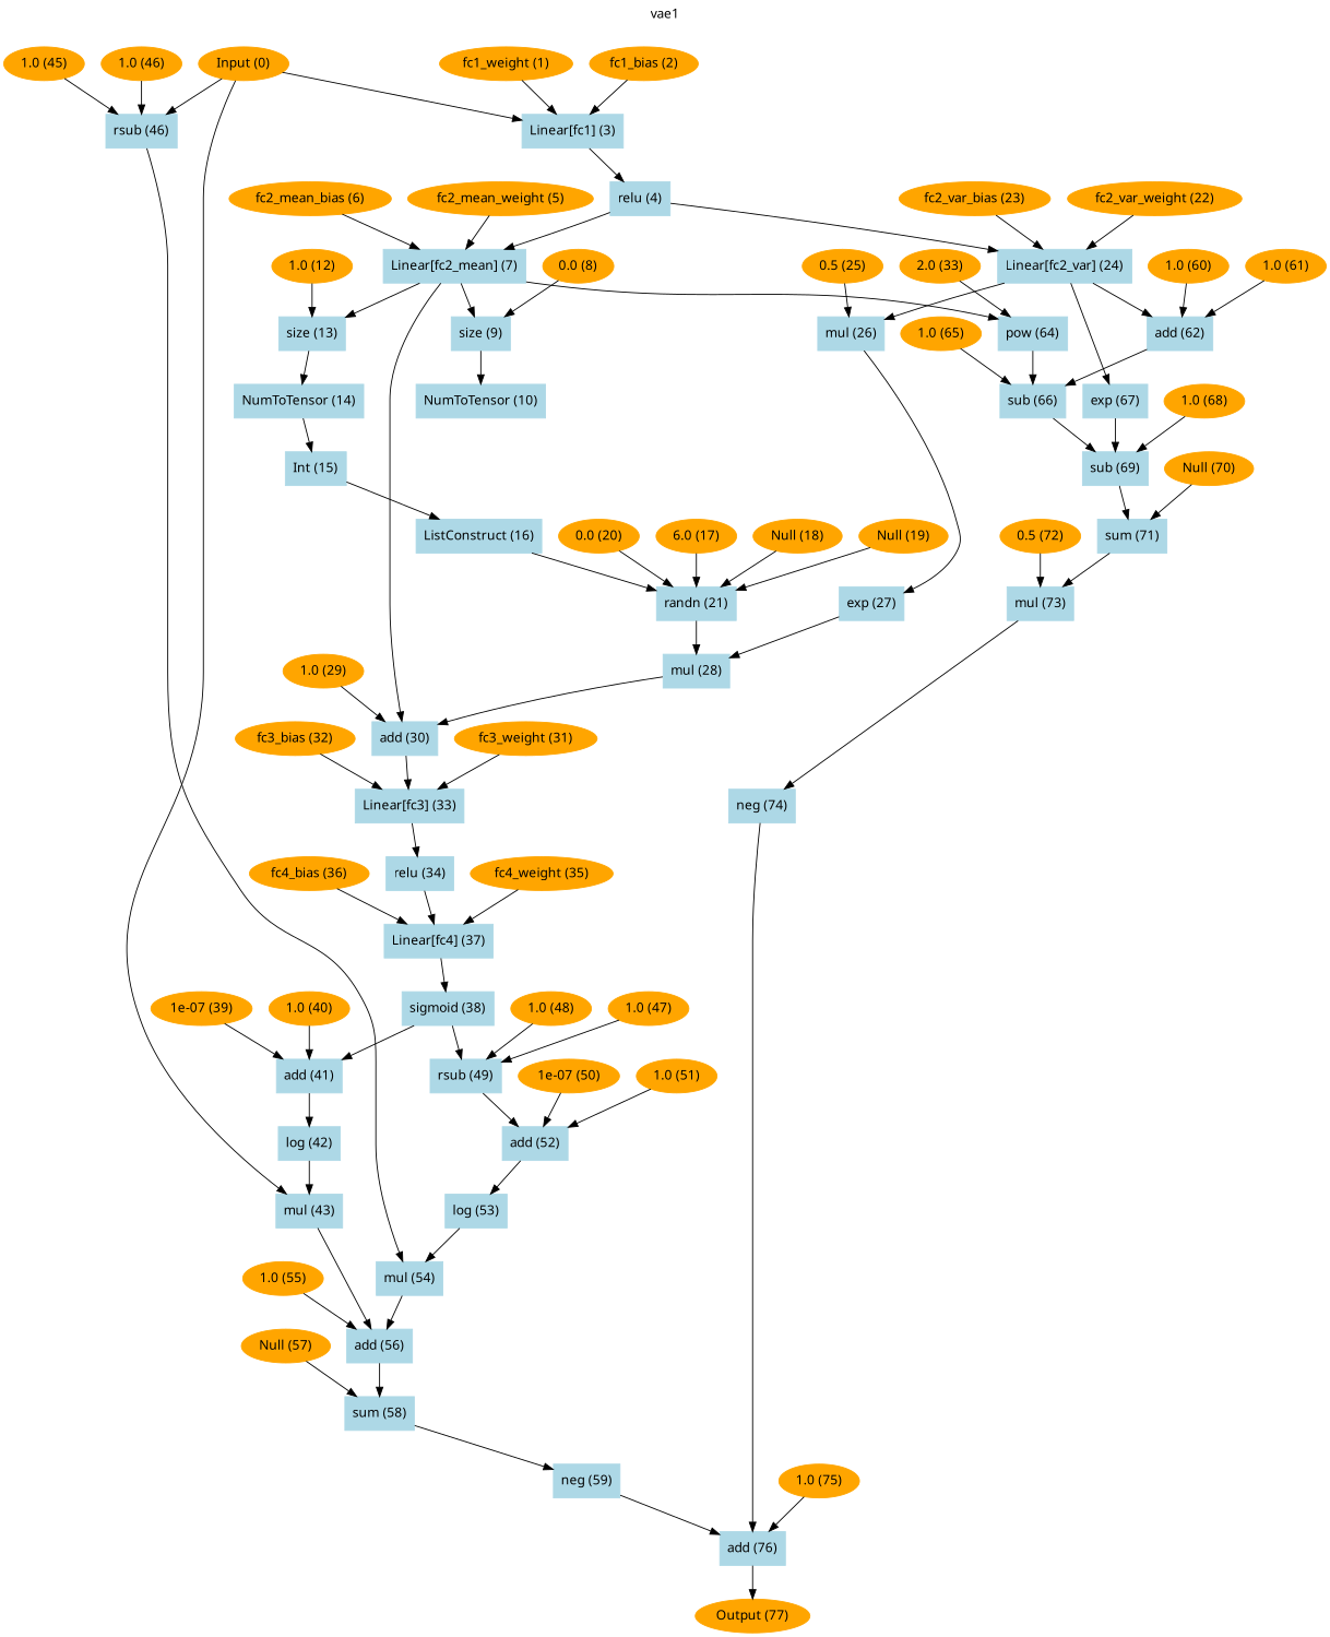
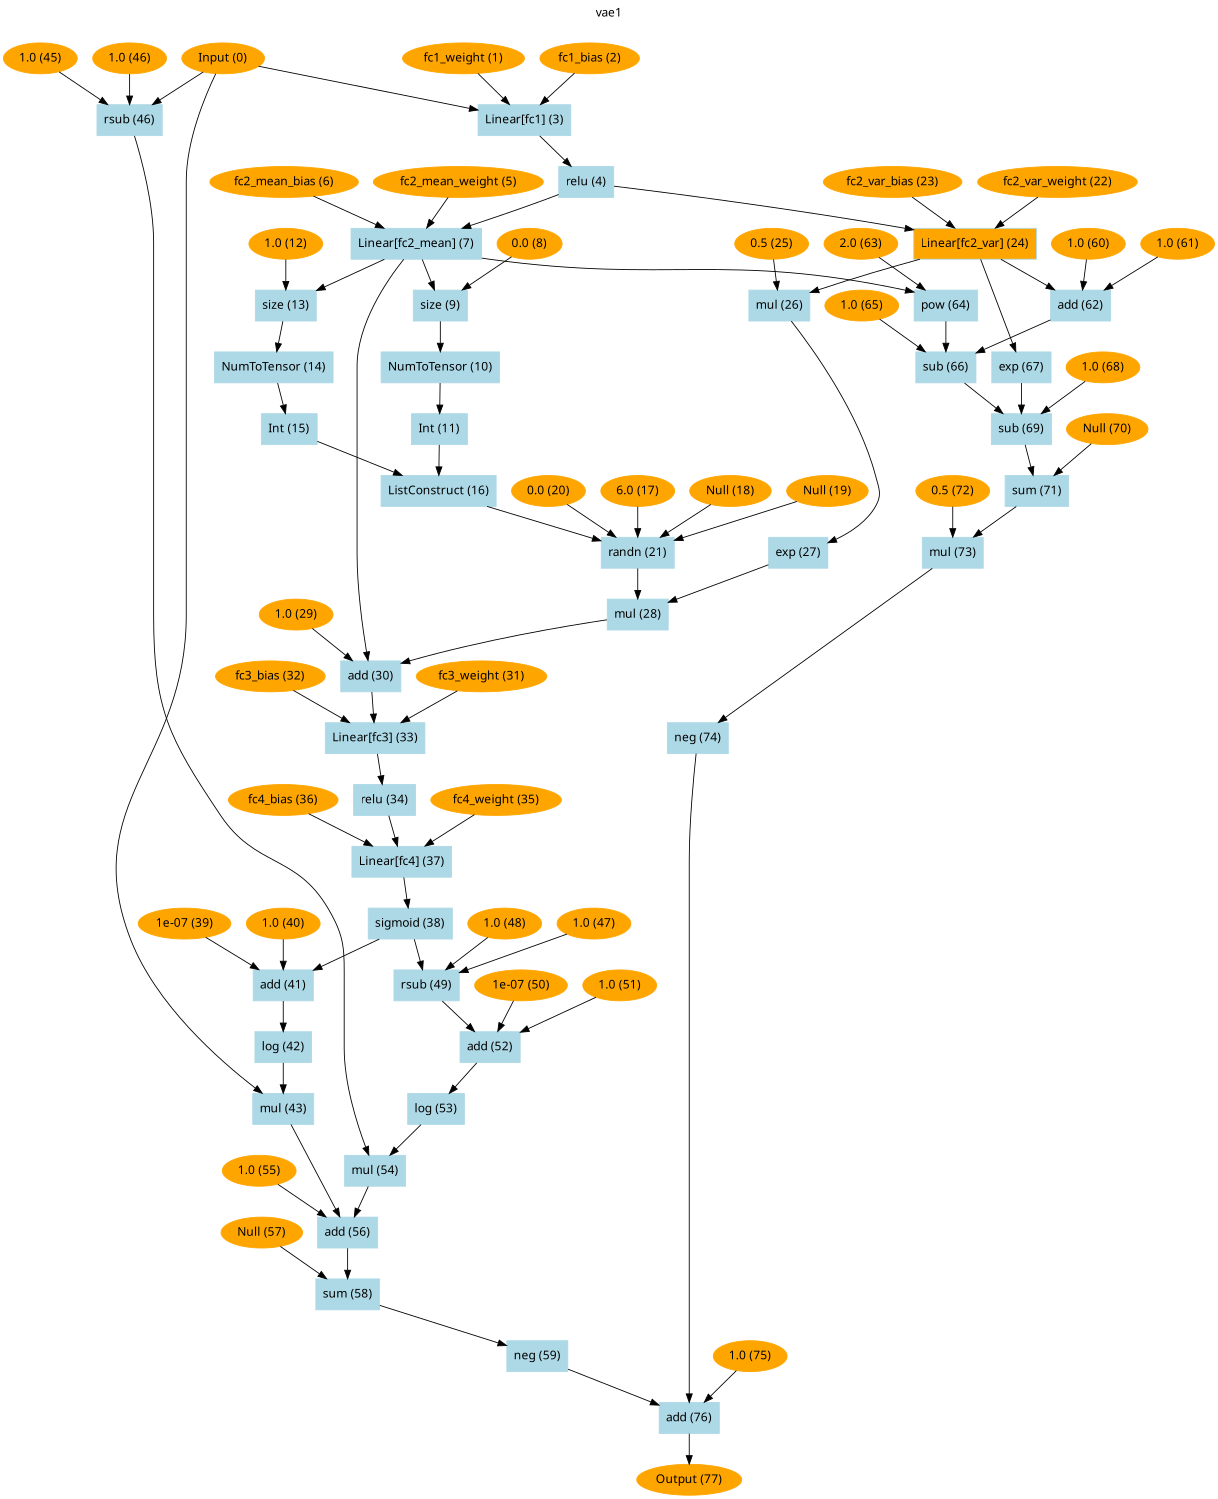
  digraph {
    fontname="Noto Sans"
    label=vae1
    labelloc=t
    node [color=lightblue fontname="Noto Sans" style=filled shape=box]
    edge [fontname="Noto Sans"]
    n1 [color=orange label="Input (0)" shape=""]
    n2 [label="Linear[fc1] (3)"]
    n3 [label="mul (43)"]
    n4 [label="rsub (46)"]
    n5 [label="relu (4)"]
    n6 [label="add (56)"]
    n7 [label="mul (54)"]
    n8 [color=orange label="fc1_weight (1)" shape=""]
    n9 [color=orange label="fc1_bias (2)" shape=""]
    n10 [label="Linear[fc2_mean] (7)"]
-   n11 [label="Linear[fc2_var] (24)"]
+   n11 [label="Linear[fc2_var] (24)" fillcolor=orange]
    n12 [label="size (9)"]
    n13 [label="size (13)"]
    n14 [label="add (30)"]
    n15 [label="pow (64)"]
    n16 [label="mul (26)"]
    n17 [label="add (62)"]
    n18 [label="exp (67)"]
    n19 [color=orange label="fc2_mean_weight (5)" shape=""]
    n20 [color=orange label="fc2_mean_bias (6)" shape=""]
    n21 [label="NumToTensor (10)"]
    n22 [label="NumToTensor (14)"]
    n23 [label="Linear[fc3] (33)"]
    n24 [label="sub (66)"]
    n25 [color=orange label="0.0 (8)" shape=""]
+   n26 [label="Int (11)"]
    n27 [label="ListConstruct (16)"]
    n28 [label="randn (21)"]
    n29 [color=orange label="1.0 (12)" shape=""]
    n30 [label="Int (15)"]
    n31 [label="mul (28)"]
    n32 [color=orange label="6.0 (17)" shape=""]
    n33 [color=orange label="Null (18)" shape=""]
    n34 [color=orange label="Null (19)" shape=""]
    n35 [color=orange label="0.0 (20)" shape=""]
    n36 [color=orange label="fc2_var_weight (22)" shape=""]
    n37 [color=orange label="fc2_var_bias (23)" shape=""]
    n38 [label="exp (27)"]
    n39 [label="sub (69)"]
    n40 [color=orange label="0.5 (25)" shape=""]
    n41 [color=orange label="1.0 (29)" shape=""]
    n42 [label="relu (34)"]
    n43 [color=orange label="fc3_weight (31)" shape=""]
    n44 [color=orange label="fc3_bias (32)" shape=""]
    n45 [label="Linear[fc4] (37)"]
    n46 [label="sigmoid (38)"]
    n47 [color=orange label="fc4_weight (35)" shape=""]
    n48 [color=orange label="fc4_bias (36)" shape=""]
    n49 [label="add (41)"]
    n50 [label="rsub (49)"]
    n51 [label="log (42)"]
    n52 [label="add (52)"]
    n53 [color=orange label="1e-07 (39)" shape=""]
    n54 [color=orange label="1.0 (40)" shape=""]
    n55 [label="sum (58)"]
    n56 [color=orange label="1.0 (46)" shape=""]
    n57 [color=orange label="1.0 (45)" shape=""]
    n58 [color=orange label="1.0 (47)" shape=""]
    n59 [color=orange label="1.0 (48)" shape=""]
    n60 [label="log (53)"]
    n61 [color=orange label="1e-07 (50)" shape=""]
    n62 [color=orange label="1.0 (51)" shape=""]
    n63 [color=orange label="1.0 (55)" shape=""]
    n64 [label="neg (59)"]
    n65 [color=orange label="Null (57)" shape=""]
    n66 [label="add (76)"]
    n67 [color=orange label="Output (77)" shape=""]
    n68 [color=orange label="1.0 (60)" shape=""]
    n69 [color=orange label="1.0 (61)" shape=""]
-   n70 [color=orange label="2.0 (33)" shape=""]
+   n70 [color=orange label="2.0 (63)" shape=""]
    n71 [color=orange label="1.0 (65)" shape=""]
    n72 [label="sum (71)"]
    n73 [color=orange label="1.0 (68)" shape=""]
    n74 [label="mul (73)"]
    n75 [color=orange label="Null (70)" shape=""]
    n76 [label="neg (74)"]
    n77 [color=orange label="0.5 (72)" shape=""]
    n78 [color=orange label="1.0 (75)" shape=""]
    n1 -> n2
    n1 -> n3
    n1 -> n4
    n2 -> n5
    n3 -> n6
    n4 -> n7
    n5 -> n10
    n5 -> n11
    n6 -> n55
    n7 -> n6
    n8 -> n2
    n9 -> n2
    n10 -> n12
    n10 -> n13
    n10 -> n14
    n10 -> n15
    n11 -> n16
    n11 -> n17
    n11 -> n18
    n12 -> n21
    n13 -> n22
    n14 -> n23
    n15 -> n24
    n16 -> n38
    n17 -> n24
    n18 -> n39
    n19 -> n10
    n20 -> n10
+   n21 -> n26
    n22 -> n30
    n23 -> n42
    n24 -> n39
    n25 -> n12
+   n26 -> n27
    n27 -> n28
    n28 -> n31
    n29 -> n13
    n30 -> n27
    n31 -> n14
    n32 -> n28
    n33 -> n28
    n34 -> n28
    n35 -> n28
    n36 -> n11
    n37 -> n11
    n38 -> n31
    n39 -> n72
    n40 -> n16
    n41 -> n14
    n42 -> n45
    n43 -> n23
    n44 -> n23
    n45 -> n46
    n46 -> n49
    n46 -> n50
    n47 -> n45
    n48 -> n45
    n49 -> n51
    n50 -> n52
    n51 -> n3
    n52 -> n60
    n53 -> n49
    n54 -> n49
    n55 -> n64
    n56 -> n4
    n57 -> n4
    n58 -> n50
    n59 -> n50
    n60 -> n7
    n61 -> n52
    n62 -> n52
    n63 -> n6
    n64 -> n66
    n65 -> n55
    n66 -> n67
    n68 -> n17
    n69 -> n17
    n70 -> n15
    n71 -> n24
    n72 -> n74
    n73 -> n39
    n74 -> n76
    n75 -> n72
    n76 -> n66
    n77 -> n74
    n78 -> n66
  }
